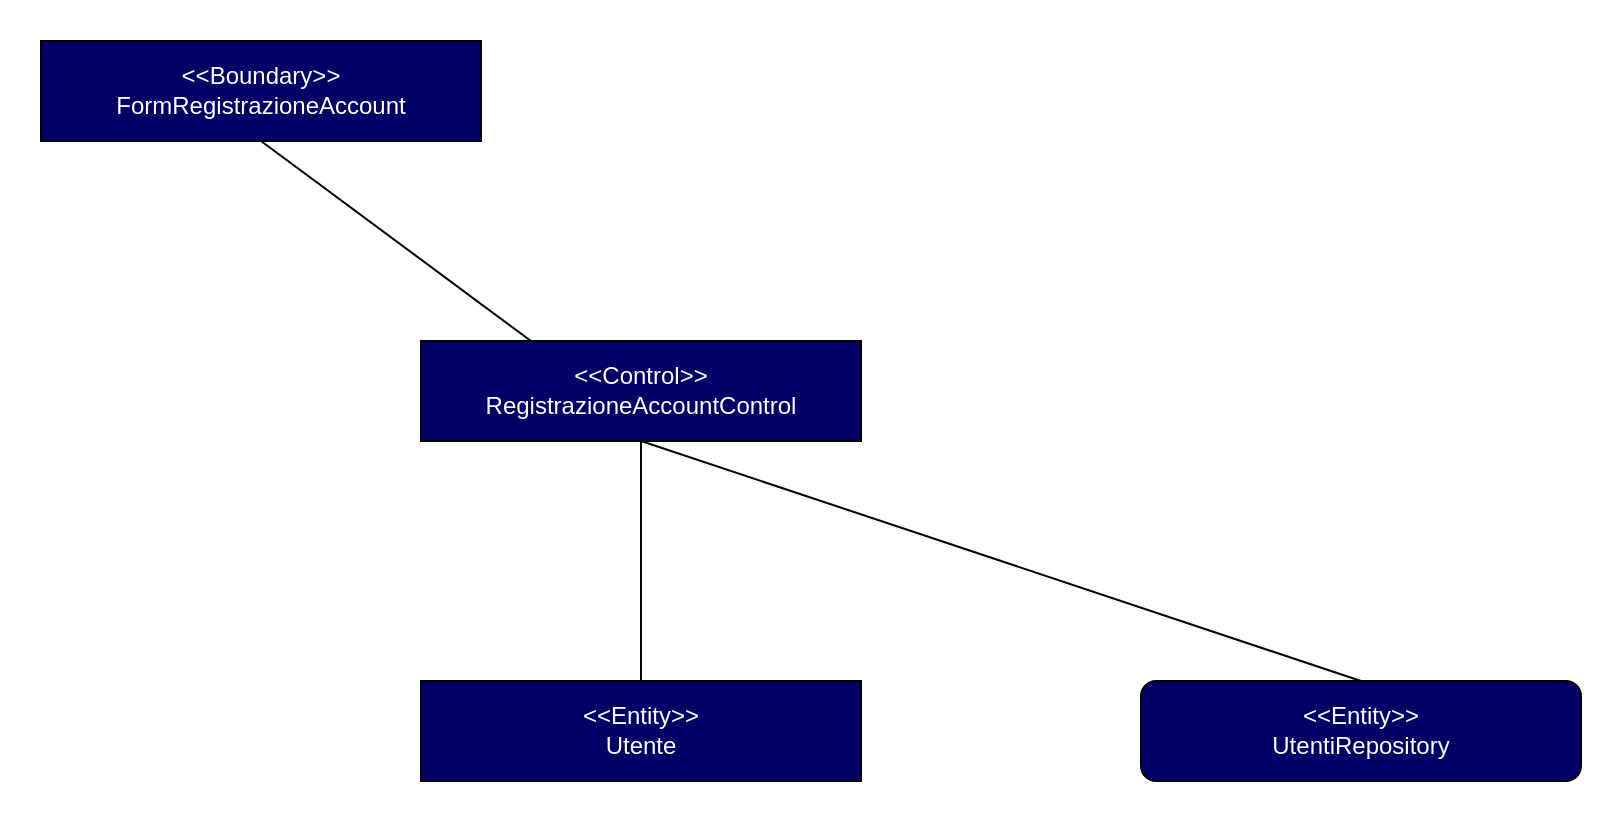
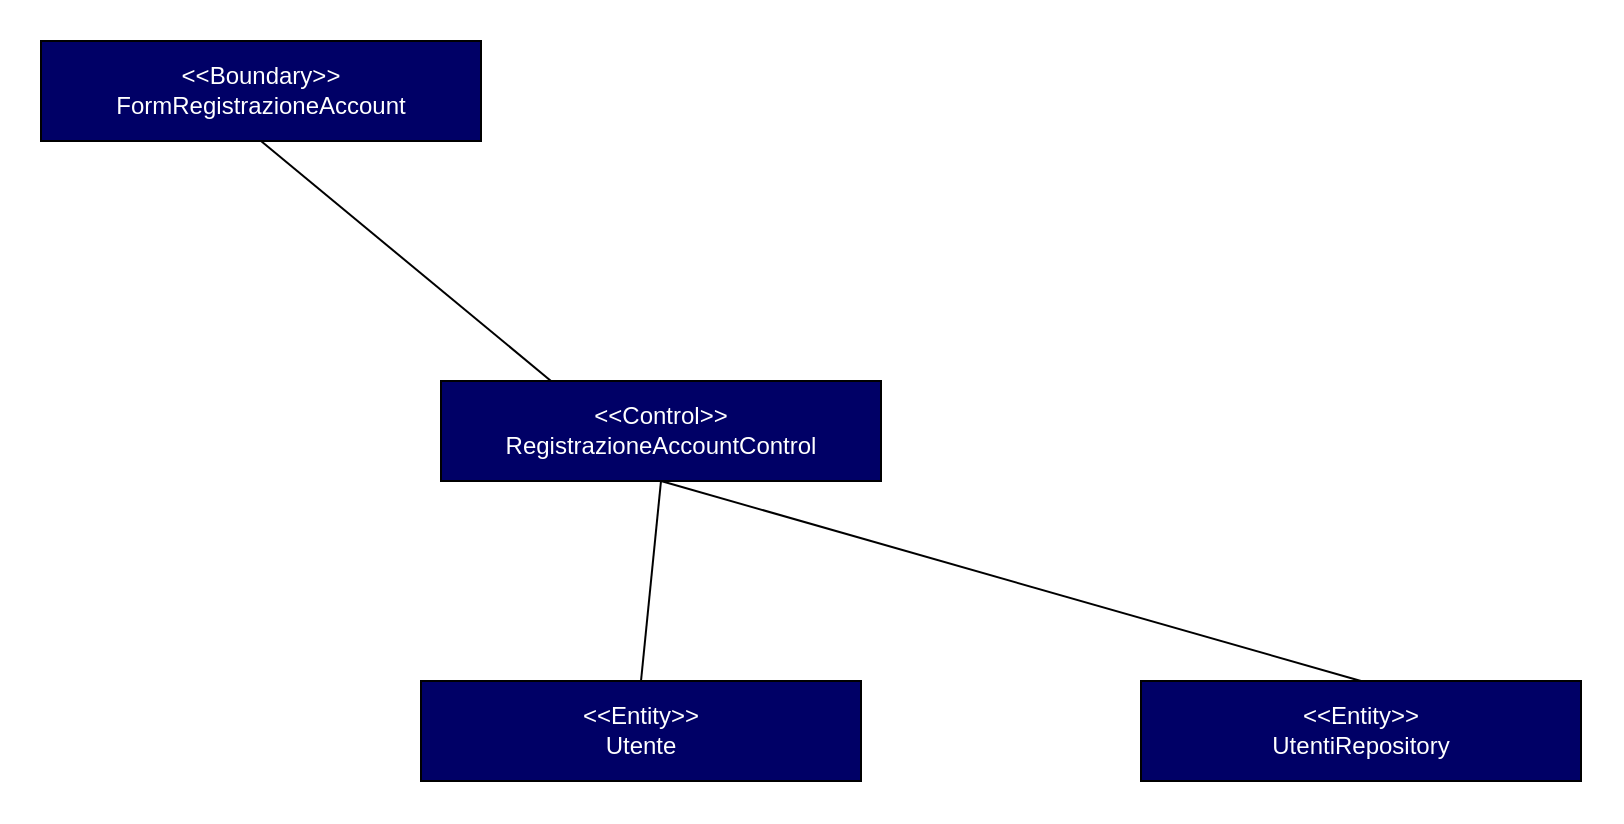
  <mxCell id="0" />
  <mxCell id="1" parent="0" />
- <mxCell id="2" value="&lt;font color=&quot;#ffffff&quot;&gt;&amp;lt;&amp;lt;Control&amp;gt;&amp;gt;&lt;br&gt;RegistrazioneAccountControl&lt;br&gt;&lt;/font&gt;" style="html=1;fillColor=#000066;" parent="1" vertex="1"><mxGeometry x="210" y="170" width="220" height="50" as="geometry" /></mxCell>
+ <mxCell id="2" value="&lt;font color=&quot;#ffffff&quot;&gt;&amp;lt;&amp;lt;Control&amp;gt;&amp;gt;&lt;br&gt;RegistrazioneAccountControl&lt;br&gt;&lt;/font&gt;" style="html=1;fillColor=#000066;" parent="1" vertex="1"><mxGeometry x="220" y="190" width="220" height="50" as="geometry" /></mxCell>
  <mxCell id="3" value="&lt;font color=&quot;#ffffff&quot;&gt;&amp;lt;&amp;lt;Boundary&amp;gt;&amp;gt;&lt;br&gt;FormRegistrazioneAccount&lt;br&gt;&lt;/font&gt;" style="html=1;fillColor=#000066;" parent="1" vertex="1"><mxGeometry x="20" y="20" width="220" height="50" as="geometry" /></mxCell>
  <mxCell id="4" value="&lt;font color=&quot;#ffffff&quot;&gt;&amp;lt;&amp;lt;Entity&amp;gt;&amp;gt;&lt;br&gt;Utente&lt;br&gt;&lt;/font&gt;" style="html=1;fillColor=#000066;" parent="1" vertex="1"><mxGeometry x="210" y="340" width="220" height="50" as="geometry" /></mxCell>
  <mxCell id="5" value="" style="endArrow=none;html=1;entryX=0.5;entryY=1;entryDx=0;entryDy=0;exitX=0.5;exitY=0;exitDx=0;exitDy=0;" parent="1" source="4" target="2" edge="1"><mxGeometry width="50" height="50" relative="1" as="geometry"><mxPoint x="300" y="230" as="sourcePoint" /><mxPoint x="350" y="180" as="targetPoint" /></mxGeometry></mxCell>
  <mxCell id="6" value="" style="endArrow=none;html=1;entryX=0.5;entryY=1;entryDx=0;entryDy=0;exitX=0.25;exitY=0;exitDx=0;exitDy=0;" parent="1" source="2" target="3" edge="1"><mxGeometry width="50" height="50" relative="1" as="geometry"><mxPoint x="300" y="230" as="sourcePoint" /><mxPoint x="350" y="180" as="targetPoint" /></mxGeometry></mxCell>
  <mxCell id="7" value="" style="endArrow=none;html=1;entryX=0.5;entryY=1;entryDx=0;entryDy=0;exitX=0.5;exitY=0;exitDx=0;exitDy=0;" parent="1" source="8" target="2" edge="1"><mxGeometry width="50" height="50" relative="1" as="geometry"><mxPoint x="610" y="330" as="sourcePoint" /><mxPoint x="350" y="270" as="targetPoint" /></mxGeometry></mxCell>
- <mxCell id="8" value="&lt;font color=&quot;#ffffff&quot;&gt;&amp;lt;&amp;lt;Entity&amp;gt;&amp;gt;&lt;br&gt;UtentiRepository&lt;br&gt;&lt;/font&gt;" style="html=1;fillColor=#000066;rounded=1;" parent="1" vertex="1"><mxGeometry x="570" y="340" width="220" height="50" as="geometry" /></mxCell>
+ <mxCell id="8" value="&lt;font color=&quot;#ffffff&quot;&gt;&amp;lt;&amp;lt;Entity&amp;gt;&amp;gt;&lt;br&gt;UtentiRepository&lt;br&gt;&lt;/font&gt;" style="html=1;fillColor=#000066;" parent="1" vertex="1"><mxGeometry x="570" y="340" width="220" height="50" as="geometry" /></mxCell>
